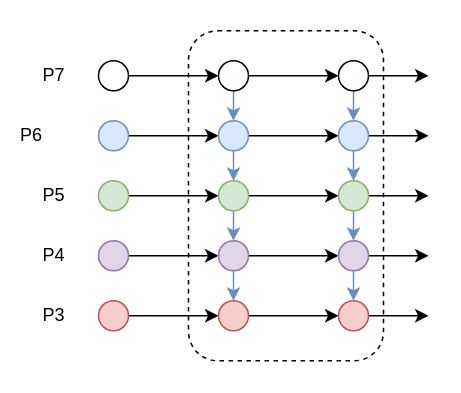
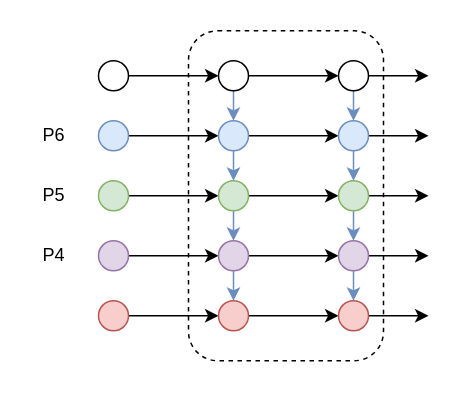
  <mxCell id="0" />
  <mxCell id="1" parent="0" />
  <mxCell id="2" style="edgeStyle=orthogonalEdgeStyle;rounded=0;orthogonalLoop=1;jettySize=auto;html=1;exitX=1;exitY=0.5;exitDx=0;exitDy=0;entryX=0;entryY=0.5;entryDx=0;entryDy=0;" edge="1" parent="1" source="3" target="13"><mxGeometry relative="1" as="geometry" /></mxCell>
  <mxCell id="3" value="" style="ellipse;whiteSpace=wrap;html=1;aspect=fixed;fillColor=#f8cecc;strokeColor=#b85450;" vertex="1" parent="1"><mxGeometry x="65" y="200" width="20" height="20" as="geometry" /></mxCell>
  <mxCell id="4" style="edgeStyle=orthogonalEdgeStyle;rounded=0;orthogonalLoop=1;jettySize=auto;html=1;exitX=1;exitY=0.5;exitDx=0;exitDy=0;entryX=0;entryY=0.5;entryDx=0;entryDy=0;" edge="1" parent="1" source="5" target="16"><mxGeometry relative="1" as="geometry" /></mxCell>
  <mxCell id="5" value="" style="ellipse;whiteSpace=wrap;html=1;aspect=fixed;fillColor=#e1d5e7;strokeColor=#9673a6;" vertex="1" parent="1"><mxGeometry x="65" y="160" width="20" height="20" as="geometry" /></mxCell>
  <mxCell id="6" style="edgeStyle=orthogonalEdgeStyle;rounded=0;orthogonalLoop=1;jettySize=auto;html=1;exitX=1;exitY=0.5;exitDx=0;exitDy=0;entryX=0;entryY=0.5;entryDx=0;entryDy=0;" edge="1" parent="1" source="7" target="19"><mxGeometry relative="1" as="geometry" /></mxCell>
  <mxCell id="7" value="" style="ellipse;whiteSpace=wrap;html=1;aspect=fixed;fillColor=#d5e8d4;strokeColor=#82b366;" vertex="1" parent="1"><mxGeometry x="65" y="120" width="20" height="20" as="geometry" /></mxCell>
  <mxCell id="8" style="edgeStyle=orthogonalEdgeStyle;rounded=0;orthogonalLoop=1;jettySize=auto;html=1;exitX=1;exitY=0.5;exitDx=0;exitDy=0;entryX=0;entryY=0.5;entryDx=0;entryDy=0;" edge="1" parent="1" source="9" target="22"><mxGeometry relative="1" as="geometry" /></mxCell>
  <mxCell id="9" value="" style="ellipse;whiteSpace=wrap;html=1;aspect=fixed;fillColor=#dae8fc;strokeColor=#6c8ebf;" vertex="1" parent="1"><mxGeometry x="65" y="80" width="20" height="20" as="geometry" /></mxCell>
  <mxCell id="10" style="edgeStyle=orthogonalEdgeStyle;rounded=0;orthogonalLoop=1;jettySize=auto;html=1;exitX=1;exitY=0.5;exitDx=0;exitDy=0;entryX=0;entryY=0.5;entryDx=0;entryDy=0;" edge="1" parent="1" source="11" target="25"><mxGeometry relative="1" as="geometry" /></mxCell>
  <mxCell id="11" value="" style="ellipse;whiteSpace=wrap;html=1;aspect=fixed;" vertex="1" parent="1"><mxGeometry x="65" y="40" width="20" height="20" as="geometry" /></mxCell>
  <mxCell id="12" style="edgeStyle=orthogonalEdgeStyle;rounded=0;orthogonalLoop=1;jettySize=auto;html=1;exitX=1;exitY=0.5;exitDx=0;exitDy=0;" edge="1" parent="1" source="13" target="27"><mxGeometry relative="1" as="geometry" /></mxCell>
  <mxCell id="13" value="" style="ellipse;whiteSpace=wrap;html=1;aspect=fixed;fillColor=#f8cecc;strokeColor=#b85450;" vertex="1" parent="1"><mxGeometry x="145" y="200" width="20" height="20" as="geometry" /></mxCell>
  <mxCell id="14" style="edgeStyle=orthogonalEdgeStyle;rounded=0;orthogonalLoop=1;jettySize=auto;html=1;exitX=0.5;exitY=1;exitDx=0;exitDy=0;entryX=0.5;entryY=0;entryDx=0;entryDy=0;fillColor=#dae8fc;strokeColor=#6c8ebf;" edge="1" parent="1" source="16" target="13"><mxGeometry relative="1" as="geometry" /></mxCell>
  <mxCell id="15" style="edgeStyle=orthogonalEdgeStyle;rounded=0;orthogonalLoop=1;jettySize=auto;html=1;exitX=1;exitY=0.5;exitDx=0;exitDy=0;entryX=0;entryY=0.5;entryDx=0;entryDy=0;" edge="1" parent="1" source="16" target="30"><mxGeometry relative="1" as="geometry" /></mxCell>
  <mxCell id="16" value="" style="ellipse;whiteSpace=wrap;html=1;aspect=fixed;fillColor=#e1d5e7;strokeColor=#9673a6;" vertex="1" parent="1"><mxGeometry x="145" y="160" width="20" height="20" as="geometry" /></mxCell>
  <mxCell id="17" style="edgeStyle=orthogonalEdgeStyle;rounded=0;orthogonalLoop=1;jettySize=auto;html=1;exitX=0.5;exitY=1;exitDx=0;exitDy=0;entryX=0.5;entryY=0;entryDx=0;entryDy=0;fillColor=#dae8fc;strokeColor=#6c8ebf;" edge="1" parent="1" source="19" target="16"><mxGeometry relative="1" as="geometry" /></mxCell>
  <mxCell id="18" style="edgeStyle=orthogonalEdgeStyle;rounded=0;orthogonalLoop=1;jettySize=auto;html=1;exitX=1;exitY=0.5;exitDx=0;exitDy=0;" edge="1" parent="1" source="19" target="33"><mxGeometry relative="1" as="geometry" /></mxCell>
  <mxCell id="19" value="" style="ellipse;whiteSpace=wrap;html=1;aspect=fixed;fillColor=#d5e8d4;strokeColor=#82b366;" vertex="1" parent="1"><mxGeometry x="145" y="120" width="20" height="20" as="geometry" /></mxCell>
  <mxCell id="20" style="edgeStyle=orthogonalEdgeStyle;rounded=0;orthogonalLoop=1;jettySize=auto;html=1;exitX=0.5;exitY=1;exitDx=0;exitDy=0;entryX=0.5;entryY=0;entryDx=0;entryDy=0;fillColor=#dae8fc;strokeColor=#6c8ebf;" edge="1" parent="1" source="22" target="19"><mxGeometry relative="1" as="geometry" /></mxCell>
  <mxCell id="21" style="edgeStyle=orthogonalEdgeStyle;rounded=0;orthogonalLoop=1;jettySize=auto;html=1;exitX=1;exitY=0.5;exitDx=0;exitDy=0;" edge="1" parent="1" source="22" target="36"><mxGeometry relative="1" as="geometry" /></mxCell>
  <mxCell id="22" value="" style="ellipse;whiteSpace=wrap;html=1;aspect=fixed;fillColor=#dae8fc;strokeColor=#6c8ebf;" vertex="1" parent="1"><mxGeometry x="145" y="80" width="20" height="20" as="geometry" /></mxCell>
  <mxCell id="23" style="edgeStyle=orthogonalEdgeStyle;rounded=0;orthogonalLoop=1;jettySize=auto;html=1;exitX=1;exitY=0.5;exitDx=0;exitDy=0;entryX=0;entryY=0.5;entryDx=0;entryDy=0;" edge="1" parent="1" source="25" target="39"><mxGeometry relative="1" as="geometry" /></mxCell>
  <mxCell id="24" style="edgeStyle=orthogonalEdgeStyle;rounded=0;orthogonalLoop=1;jettySize=auto;html=1;exitX=0.5;exitY=1;exitDx=0;exitDy=0;entryX=0.5;entryY=0;entryDx=0;entryDy=0;fillColor=#dae8fc;strokeColor=#6c8ebf;" edge="1" parent="1" source="25" target="22"><mxGeometry relative="1" as="geometry" /></mxCell>
  <mxCell id="25" value="" style="ellipse;whiteSpace=wrap;html=1;aspect=fixed;" vertex="1" parent="1"><mxGeometry x="145" y="40" width="20" height="20" as="geometry" /></mxCell>
  <mxCell id="26" style="edgeStyle=orthogonalEdgeStyle;rounded=0;orthogonalLoop=1;jettySize=auto;html=1;exitX=1;exitY=0.5;exitDx=0;exitDy=0;" edge="1" parent="1" source="27"><mxGeometry relative="1" as="geometry"><mxPoint x="285" y="210.034" as="targetPoint" /></mxGeometry></mxCell>
  <mxCell id="27" value="" style="ellipse;whiteSpace=wrap;html=1;aspect=fixed;fillColor=#f8cecc;strokeColor=#b85450;" vertex="1" parent="1"><mxGeometry x="225" y="200" width="20" height="20" as="geometry" /></mxCell>
  <mxCell id="28" style="edgeStyle=orthogonalEdgeStyle;rounded=0;orthogonalLoop=1;jettySize=auto;html=1;exitX=0.5;exitY=1;exitDx=0;exitDy=0;entryX=0.5;entryY=0;entryDx=0;entryDy=0;fillColor=#dae8fc;strokeColor=#6c8ebf;" edge="1" parent="1" source="30" target="27"><mxGeometry relative="1" as="geometry" /></mxCell>
  <mxCell id="29" style="edgeStyle=orthogonalEdgeStyle;rounded=0;orthogonalLoop=1;jettySize=auto;html=1;exitX=1;exitY=0.5;exitDx=0;exitDy=0;" edge="1" parent="1" source="30"><mxGeometry relative="1" as="geometry"><mxPoint x="285" y="170.034" as="targetPoint" /></mxGeometry></mxCell>
  <mxCell id="30" value="" style="ellipse;whiteSpace=wrap;html=1;aspect=fixed;fillColor=#e1d5e7;strokeColor=#9673a6;" vertex="1" parent="1"><mxGeometry x="225" y="160" width="20" height="20" as="geometry" /></mxCell>
  <mxCell id="31" style="edgeStyle=orthogonalEdgeStyle;rounded=0;orthogonalLoop=1;jettySize=auto;html=1;exitX=0.5;exitY=1;exitDx=0;exitDy=0;entryX=0.5;entryY=0;entryDx=0;entryDy=0;fillColor=#dae8fc;strokeColor=#6c8ebf;" edge="1" parent="1" source="33" target="30"><mxGeometry relative="1" as="geometry" /></mxCell>
  <mxCell id="32" style="edgeStyle=orthogonalEdgeStyle;rounded=0;orthogonalLoop=1;jettySize=auto;html=1;exitX=1;exitY=0.5;exitDx=0;exitDy=0;" edge="1" parent="1" source="33"><mxGeometry relative="1" as="geometry"><mxPoint x="285" y="130.034" as="targetPoint" /></mxGeometry></mxCell>
  <mxCell id="33" value="" style="ellipse;whiteSpace=wrap;html=1;aspect=fixed;fillColor=#d5e8d4;strokeColor=#82b366;" vertex="1" parent="1"><mxGeometry x="225" y="120" width="20" height="20" as="geometry" /></mxCell>
  <mxCell id="34" style="edgeStyle=orthogonalEdgeStyle;rounded=0;orthogonalLoop=1;jettySize=auto;html=1;exitX=0.5;exitY=1;exitDx=0;exitDy=0;entryX=0.5;entryY=0;entryDx=0;entryDy=0;fillColor=#dae8fc;strokeColor=#6c8ebf;" edge="1" parent="1" source="36" target="33"><mxGeometry relative="1" as="geometry" /></mxCell>
  <mxCell id="35" style="edgeStyle=orthogonalEdgeStyle;rounded=0;orthogonalLoop=1;jettySize=auto;html=1;exitX=1;exitY=0.5;exitDx=0;exitDy=0;" edge="1" parent="1" source="36"><mxGeometry relative="1" as="geometry"><mxPoint x="285" y="90.034" as="targetPoint" /></mxGeometry></mxCell>
  <mxCell id="36" value="" style="ellipse;whiteSpace=wrap;html=1;aspect=fixed;fillColor=#dae8fc;strokeColor=#6c8ebf;" vertex="1" parent="1"><mxGeometry x="225" y="80" width="20" height="20" as="geometry" /></mxCell>
  <mxCell id="37" style="edgeStyle=orthogonalEdgeStyle;rounded=0;orthogonalLoop=1;jettySize=auto;html=1;exitX=0.5;exitY=1;exitDx=0;exitDy=0;entryX=0.5;entryY=0;entryDx=0;entryDy=0;fillColor=#dae8fc;strokeColor=#6c8ebf;" edge="1" parent="1" source="39" target="36"><mxGeometry relative="1" as="geometry" /></mxCell>
  <mxCell id="38" style="edgeStyle=orthogonalEdgeStyle;rounded=0;orthogonalLoop=1;jettySize=auto;html=1;exitX=1;exitY=0.5;exitDx=0;exitDy=0;" edge="1" parent="1" source="39"><mxGeometry relative="1" as="geometry"><mxPoint x="285" y="50.034" as="targetPoint" /></mxGeometry></mxCell>
  <mxCell id="39" value="" style="ellipse;whiteSpace=wrap;html=1;aspect=fixed;" vertex="1" parent="1"><mxGeometry x="225" y="40" width="20" height="20" as="geometry" /></mxCell>
- <mxCell id="40" value="P6" style="text;html=1;resizable=0;autosize=1;align=center;verticalAlign=middle;points=[];fillColor=none;strokeColor=none;rounded=0;" vertex="1" parent="1"><mxGeometry x="5" y="80" width="30" height="20" as="geometry" /></mxCell>
+ <mxCell id="40" value="P6" style="text;html=1;resizable=0;autosize=1;align=center;verticalAlign=middle;points=[];fillColor=none;strokeColor=none;rounded=0;" vertex="1" parent="1"><mxGeometry x="20" y="80" width="30" height="20" as="geometry" /></mxCell>
  <mxCell id="41" value="P5" style="text;html=1;resizable=0;autosize=1;align=center;verticalAlign=middle;points=[];fillColor=none;strokeColor=none;rounded=0;" vertex="1" parent="1"><mxGeometry x="20" y="120" width="30" height="20" as="geometry" /></mxCell>
  <mxCell id="42" value="P4" style="text;html=1;resizable=0;autosize=1;align=center;verticalAlign=middle;points=[];fillColor=none;strokeColor=none;rounded=0;" vertex="1" parent="1"><mxGeometry x="20" y="160" width="30" height="20" as="geometry" /></mxCell>
- <mxCell id="43" value="P3" style="text;html=1;resizable=0;autosize=1;align=center;verticalAlign=middle;points=[];fillColor=none;strokeColor=none;rounded=0;" vertex="1" parent="1"><mxGeometry x="20" y="200" width="30" height="20" as="geometry" /></mxCell>
- <mxCell id="44" value="P7" style="text;html=1;resizable=0;autosize=1;align=center;verticalAlign=middle;points=[];fillColor=none;strokeColor=none;rounded=0;" vertex="1" parent="1"><mxGeometry x="20" y="40" width="30" height="20" as="geometry" /></mxCell>
  <mxCell id="45" value="" style="rounded=1;whiteSpace=wrap;html=1;fillColor=none;dashed=1;" vertex="1" parent="1"><mxGeometry x="125" y="20" width="130" height="220" as="geometry" /></mxCell>
